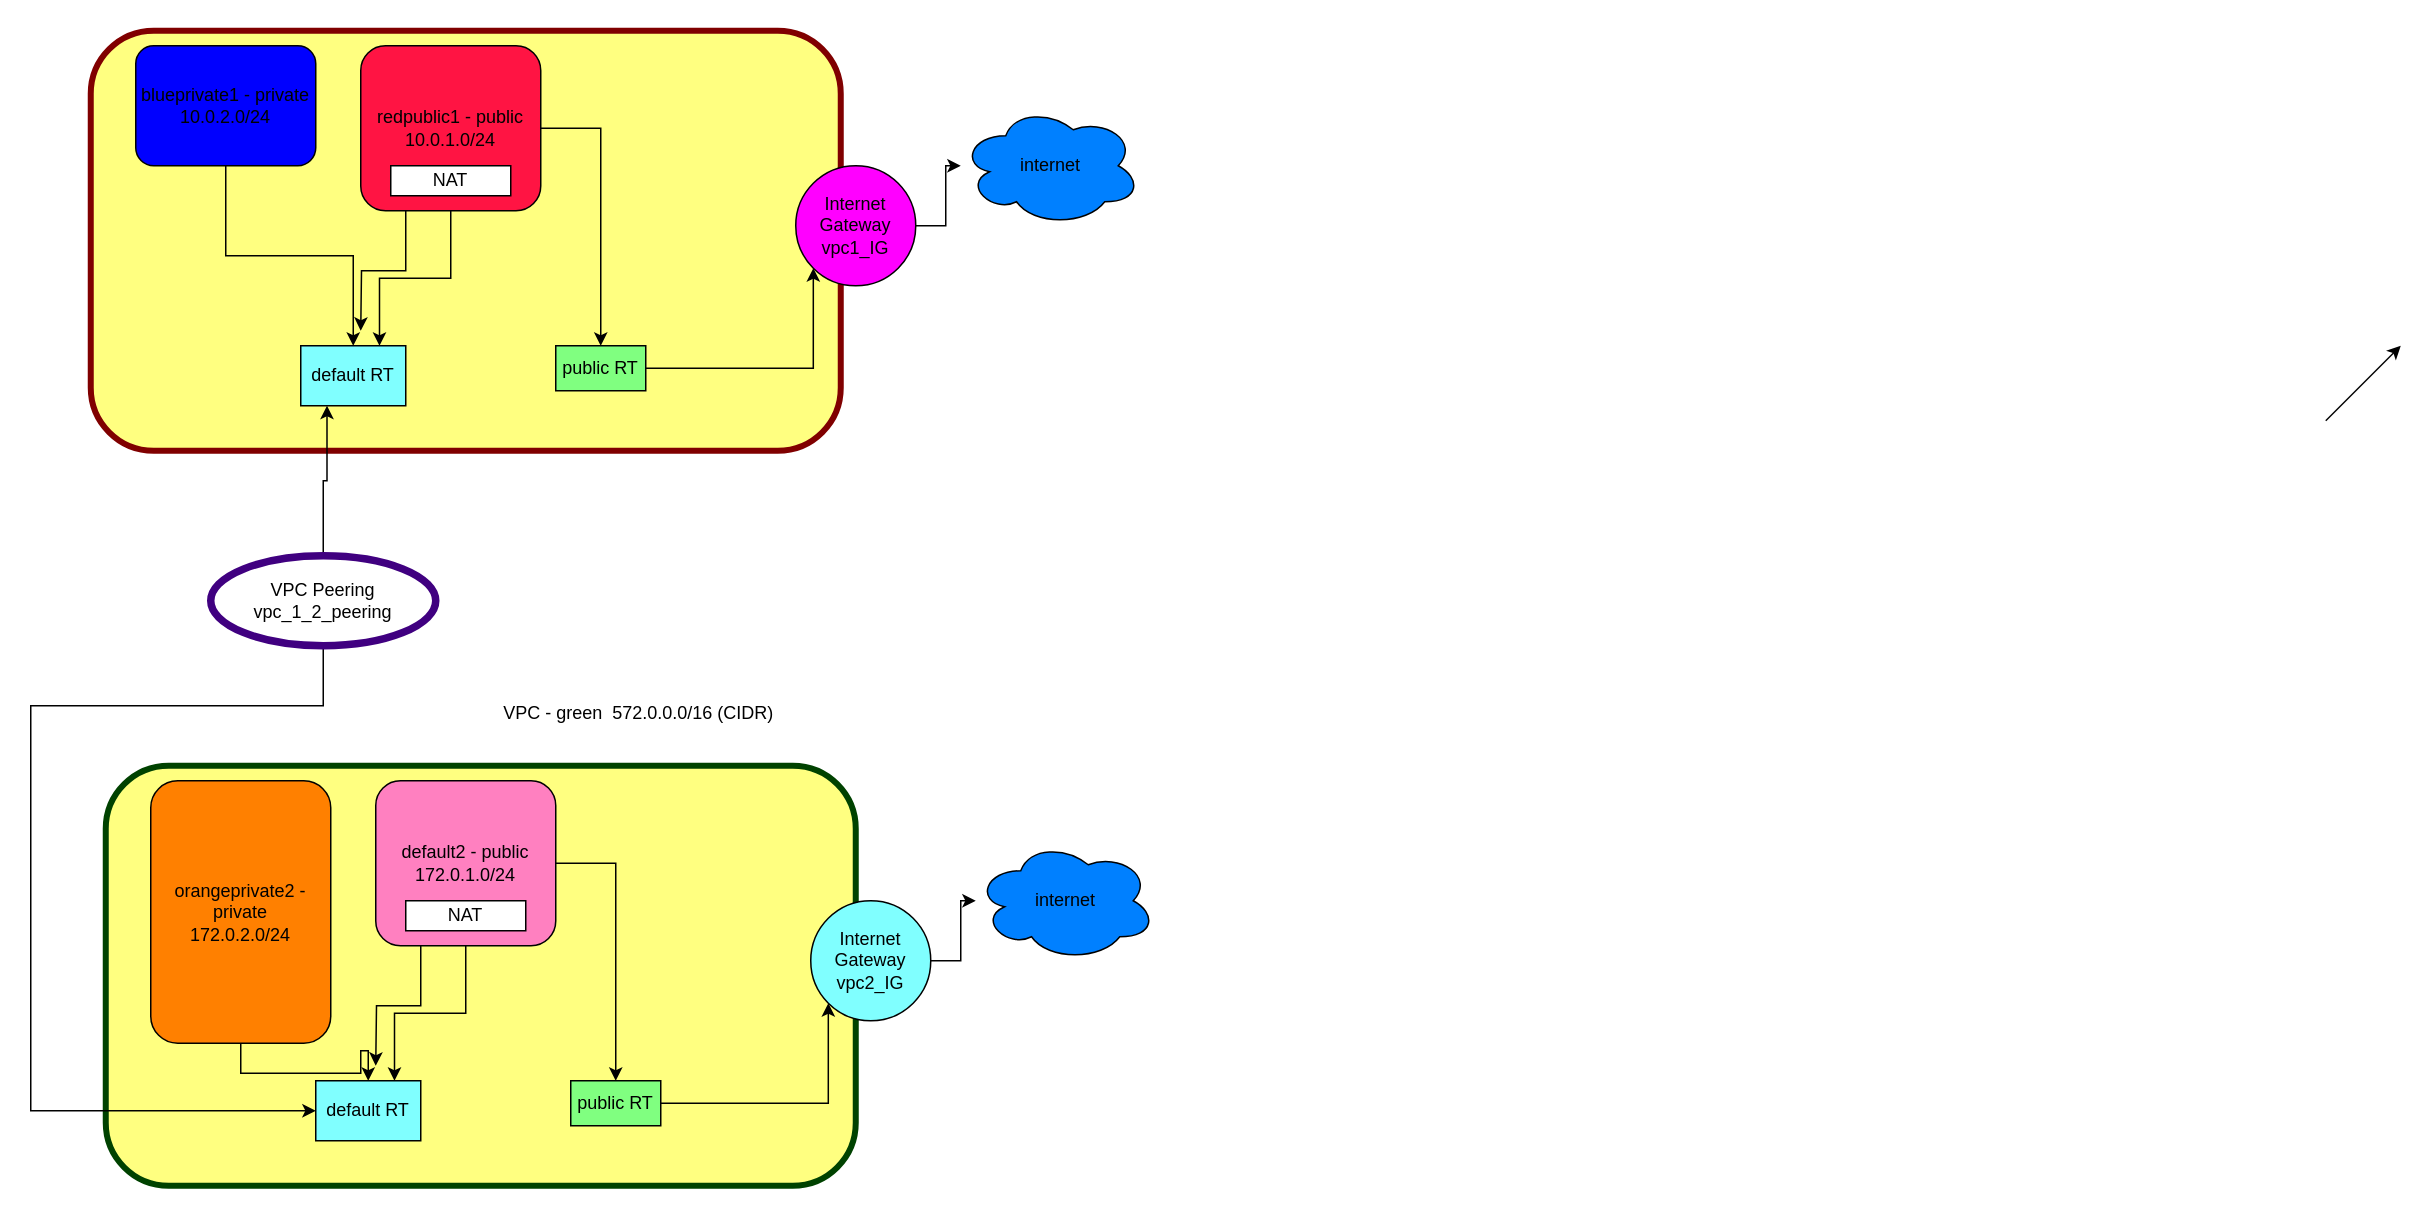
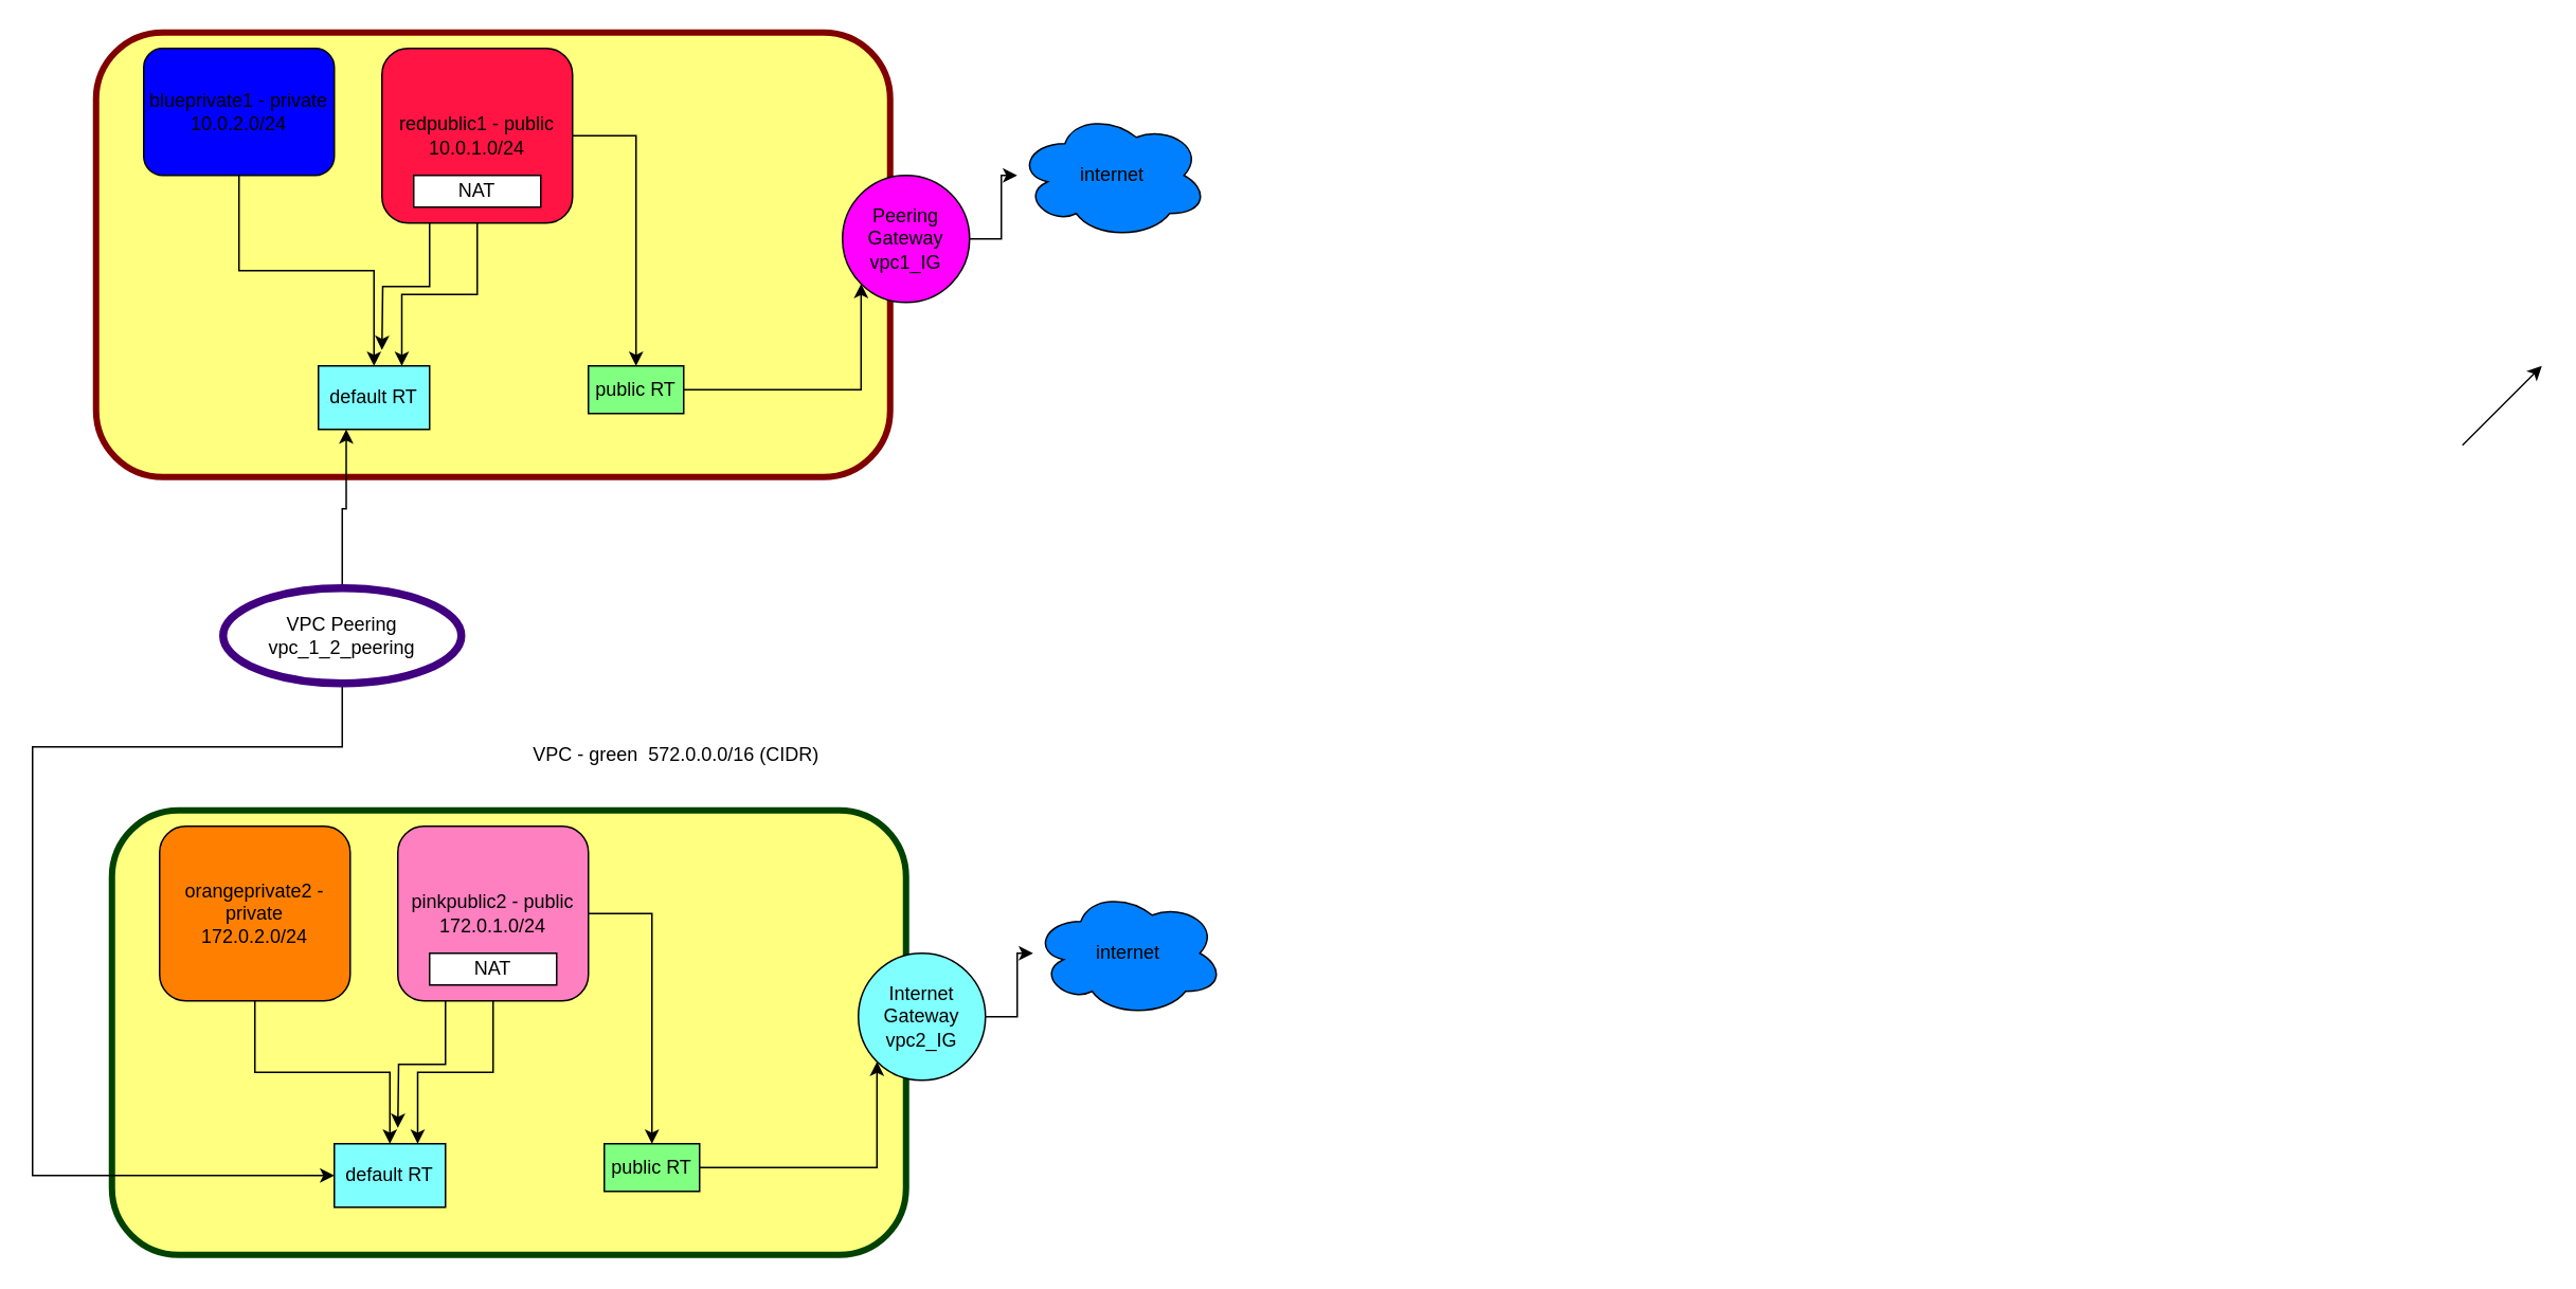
  <mxCell id="0" />
  <mxCell id="1" parent="0" />
  <mxCell id="2" value="" style="rounded=1;whiteSpace=wrap;html=1;strokeColor=#800000;strokeWidth=4;fillColor=#ffff80;" parent="1" vertex="1"><mxGeometry x="60" y="20" width="500" height="280" as="geometry" /></mxCell>
  <mxCell id="3" value="internet" style="ellipse;shape=cloud;whiteSpace=wrap;html=1;fillColor=#0080ff;" parent="1" vertex="1"><mxGeometry x="640" y="70" width="120" height="80" as="geometry" /></mxCell>
  <mxCell id="4" style="edgeStyle=orthogonalEdgeStyle;rounded=0;orthogonalLoop=1;jettySize=auto;html=1;exitX=1;exitY=0.5;exitDx=0;exitDy=0;entryX=0.5;entryY=0;entryDx=0;entryDy=0;" parent="1" source="7" target="11" edge="1"><mxGeometry relative="1" as="geometry" /></mxCell>
  <mxCell id="5" style="edgeStyle=orthogonalEdgeStyle;rounded=0;orthogonalLoop=1;jettySize=auto;html=1;exitX=0.5;exitY=1;exitDx=0;exitDy=0;entryX=0.75;entryY=0;entryDx=0;entryDy=0;" parent="1" source="7" target="15" edge="1"><mxGeometry relative="1" as="geometry" /></mxCell>
  <mxCell id="6" style="edgeStyle=orthogonalEdgeStyle;rounded=0;orthogonalLoop=1;jettySize=auto;html=1;exitX=0.25;exitY=1;exitDx=0;exitDy=0;" parent="1" source="7" edge="1"><mxGeometry relative="1" as="geometry"><mxPoint x="240" y="220" as="targetPoint" /></mxGeometry></mxCell>
  <mxCell id="7" value="&lt;div&gt;redpublic1 - public&lt;/div&gt;&lt;div&gt;10.0.1.0/24&lt;br&gt;&lt;/div&gt;" style="rounded=1;whiteSpace=wrap;html=1;fillColor=#FF1443;" parent="1" vertex="1"><mxGeometry x="240" y="30" width="120" height="110" as="geometry" /></mxCell>
  <mxCell id="8" style="edgeStyle=orthogonalEdgeStyle;rounded=0;orthogonalLoop=1;jettySize=auto;html=1;exitX=0.5;exitY=1;exitDx=0;exitDy=0;" parent="1" source="9" target="15" edge="1"><mxGeometry relative="1" as="geometry" /></mxCell>
  <mxCell id="9" value="&lt;div&gt;blueprivate1 - private&lt;/div&gt;&lt;div&gt;10.0.2.0/24&lt;br&gt;&lt;/div&gt;" style="rounded=1;whiteSpace=wrap;html=1;fillStyle=solid;fillColor=#0000ff;" parent="1" vertex="1"><mxGeometry x="90" y="30" width="120" height="80" as="geometry" /></mxCell>
  <mxCell id="10" style="edgeStyle=orthogonalEdgeStyle;rounded=0;orthogonalLoop=1;jettySize=auto;html=1;exitX=1;exitY=0.5;exitDx=0;exitDy=0;entryX=0;entryY=1;entryDx=0;entryDy=0;" parent="1" source="11" target="13" edge="1"><mxGeometry relative="1" as="geometry" /></mxCell>
  <mxCell id="11" value="public RT" style="rounded=0;whiteSpace=wrap;html=1;fillColor=#80ff80;" parent="1" vertex="1"><mxGeometry x="370" y="230" width="60" height="30" as="geometry" /></mxCell>
  <mxCell id="12" style="edgeStyle=orthogonalEdgeStyle;rounded=0;orthogonalLoop=1;jettySize=auto;html=1;exitX=1;exitY=0.5;exitDx=0;exitDy=0;" parent="1" source="13" target="3" edge="1"><mxGeometry relative="1" as="geometry" /></mxCell>
- <mxCell id="13" value="&lt;div&gt;Internet Gateway&lt;/div&gt;&lt;div&gt;vpc1_IG&lt;br&gt;&lt;/div&gt;" style="ellipse;whiteSpace=wrap;html=1;aspect=fixed;fillColor=#ff00ff;" parent="1" vertex="1"><mxGeometry x="530" y="110" width="80" height="80" as="geometry" /></mxCell>
+ <mxCell id="13" value="&lt;div&gt;Peering Gateway&lt;/div&gt;&lt;div&gt;vpc1_IG&lt;br&gt;&lt;/div&gt;" style="ellipse;whiteSpace=wrap;html=1;aspect=fixed;fillColor=#ff00ff;" parent="1" vertex="1"><mxGeometry x="530" y="110" width="80" height="80" as="geometry" /></mxCell>
  <mxCell id="14" value="" style="endArrow=classic;html=1;rounded=0;" parent="1" edge="1"><mxGeometry width="50" height="50" relative="1" as="geometry"><mxPoint x="1550" y="280" as="sourcePoint" /><mxPoint x="1600" y="230" as="targetPoint" /></mxGeometry></mxCell>
  <mxCell id="15" value="default RT" style="rounded=0;whiteSpace=wrap;html=1;fillColor=#80ffff;" parent="1" vertex="1"><mxGeometry x="200" y="230" width="70" height="40" as="geometry" /></mxCell>
  <mxCell id="16" value="NAT" style="rounded=0;whiteSpace=wrap;html=1;" parent="1" vertex="1"><mxGeometry x="260" y="110" width="80" height="20" as="geometry" /></mxCell>
  <mxCell id="17" value="" style="rounded=1;whiteSpace=wrap;html=1;strokeColor=#004200;strokeWidth=4;fillColor=#ffff80;" parent="1" vertex="1"><mxGeometry x="70" y="510" width="500" height="280" as="geometry" /></mxCell>
  <mxCell id="18" value="internet" style="ellipse;shape=cloud;whiteSpace=wrap;html=1;fillColor=#0080ff;" parent="1" vertex="1"><mxGeometry x="650" y="560" width="120" height="80" as="geometry" /></mxCell>
  <mxCell id="19" style="edgeStyle=orthogonalEdgeStyle;rounded=0;orthogonalLoop=1;jettySize=auto;html=1;exitX=1;exitY=0.5;exitDx=0;exitDy=0;entryX=0.5;entryY=0;entryDx=0;entryDy=0;" parent="1" source="22" target="26" edge="1"><mxGeometry relative="1" as="geometry" /></mxCell>
  <mxCell id="20" style="edgeStyle=orthogonalEdgeStyle;rounded=0;orthogonalLoop=1;jettySize=auto;html=1;exitX=0.5;exitY=1;exitDx=0;exitDy=0;entryX=0.75;entryY=0;entryDx=0;entryDy=0;" parent="1" source="22" target="29" edge="1"><mxGeometry relative="1" as="geometry" /></mxCell>
  <mxCell id="21" style="edgeStyle=orthogonalEdgeStyle;rounded=0;orthogonalLoop=1;jettySize=auto;html=1;exitX=0.25;exitY=1;exitDx=0;exitDy=0;" parent="1" source="22" edge="1"><mxGeometry relative="1" as="geometry"><mxPoint x="250" y="710" as="targetPoint" /></mxGeometry></mxCell>
- <mxCell id="22" value="&lt;div&gt;default2 - public&lt;/div&gt;&lt;div&gt;172.0.1.0/24&lt;br&gt;&lt;/div&gt;" style="rounded=1;whiteSpace=wrap;html=1;fillColor=#ff80c0;" parent="1" vertex="1"><mxGeometry x="250" y="520" width="120" height="110" as="geometry" /></mxCell>
+ <mxCell id="22" value="&lt;div&gt;pinkpublic2 - public&lt;/div&gt;&lt;div&gt;172.0.1.0/24&lt;br&gt;&lt;/div&gt;" style="rounded=1;whiteSpace=wrap;html=1;fillColor=#ff80c0;" parent="1" vertex="1"><mxGeometry x="250" y="520" width="120" height="110" as="geometry" /></mxCell>
  <mxCell id="23" style="edgeStyle=orthogonalEdgeStyle;rounded=0;orthogonalLoop=1;jettySize=auto;html=1;exitX=0.5;exitY=1;exitDx=0;exitDy=0;" parent="1" source="24" target="29" edge="1"><mxGeometry relative="1" as="geometry" /></mxCell>
- <mxCell id="24" value="&lt;div&gt;orangeprivate2 - private&lt;/div&gt;&lt;div&gt;172.0.2.0/24&lt;br&gt;&lt;/div&gt;" style="rounded=1;whiteSpace=wrap;html=1;fillStyle=solid;fillColor=#ff8000;" parent="1" vertex="1"><mxGeometry x="100" y="520" width="120" height="175" as="geometry" /></mxCell>
+ <mxCell id="24" value="&lt;div&gt;orangeprivate2 - private&lt;/div&gt;&lt;div&gt;172.0.2.0/24&lt;br&gt;&lt;/div&gt;" style="rounded=1;whiteSpace=wrap;html=1;fillStyle=solid;fillColor=#ff8000;" parent="1" vertex="1"><mxGeometry x="100" y="520" width="120" height="110" as="geometry" /></mxCell>
  <mxCell id="25" style="edgeStyle=orthogonalEdgeStyle;rounded=0;orthogonalLoop=1;jettySize=auto;html=1;exitX=1;exitY=0.5;exitDx=0;exitDy=0;entryX=0;entryY=1;entryDx=0;entryDy=0;" parent="1" source="26" target="28" edge="1"><mxGeometry relative="1" as="geometry" /></mxCell>
  <mxCell id="26" value="public RT" style="rounded=0;whiteSpace=wrap;html=1;fillColor=#80ff80;" parent="1" vertex="1"><mxGeometry x="380" y="720" width="60" height="30" as="geometry" /></mxCell>
  <mxCell id="27" style="edgeStyle=orthogonalEdgeStyle;rounded=0;orthogonalLoop=1;jettySize=auto;html=1;exitX=1;exitY=0.5;exitDx=0;exitDy=0;" parent="1" source="28" target="18" edge="1"><mxGeometry relative="1" as="geometry" /></mxCell>
  <mxCell id="28" value="&lt;div&gt;Internet Gateway&lt;/div&gt;&lt;div&gt;vpc2_IG&lt;br&gt;&lt;/div&gt;" style="ellipse;whiteSpace=wrap;html=1;aspect=fixed;fillColor=#80ffff;" parent="1" vertex="1"><mxGeometry x="540" y="600" width="80" height="80" as="geometry" /></mxCell>
  <mxCell id="29" value="default RT" style="rounded=0;whiteSpace=wrap;html=1;fillColor=#80ffff;" parent="1" vertex="1"><mxGeometry x="210" y="720" width="70" height="40" as="geometry" /></mxCell>
  <mxCell id="30" value="NAT" style="rounded=0;whiteSpace=wrap;html=1;" parent="1" vertex="1"><mxGeometry x="270" y="600" width="80" height="20" as="geometry" /></mxCell>
  <mxCell id="31" value="VPC - green&amp;nbsp; 572.0.0.0/16 (CIDR)" style="text;html=1;align=center;verticalAlign=middle;resizable=0;points=[];autosize=1;strokeColor=none;fillColor=none;" parent="1" vertex="1"><mxGeometry x="325" y="460" width="200" height="30" as="geometry" /></mxCell>
  <mxCell id="32" style="edgeStyle=orthogonalEdgeStyle;rounded=0;orthogonalLoop=1;jettySize=auto;html=1;exitX=0.5;exitY=0;exitDx=0;exitDy=0;entryX=0.25;entryY=1;entryDx=0;entryDy=0;" parent="1" source="34" target="15" edge="1"><mxGeometry relative="1" as="geometry" /></mxCell>
  <mxCell id="33" style="edgeStyle=orthogonalEdgeStyle;rounded=0;orthogonalLoop=1;jettySize=auto;html=1;exitX=0.5;exitY=1;exitDx=0;exitDy=0;entryX=0;entryY=0.5;entryDx=0;entryDy=0;" parent="1" source="34" target="29" edge="1"><mxGeometry relative="1" as="geometry"><Array as="points"><mxPoint x="20" y="470" /><mxPoint x="20" y="740" /></Array></mxGeometry></mxCell>
  <mxCell id="34" value="&lt;div&gt;VPC Peering&lt;/div&gt;&lt;div&gt;vpc_1_2_peering&lt;br&gt;&lt;/div&gt;" style="ellipse;whiteSpace=wrap;html=1;aspect=fixed;fillColor=#ffffff;strokeColor=#400080;strokeWidth=5;" parent="1" vertex="1"><mxGeometry x="140" y="370" width="150" height="60" as="geometry" /></mxCell>
